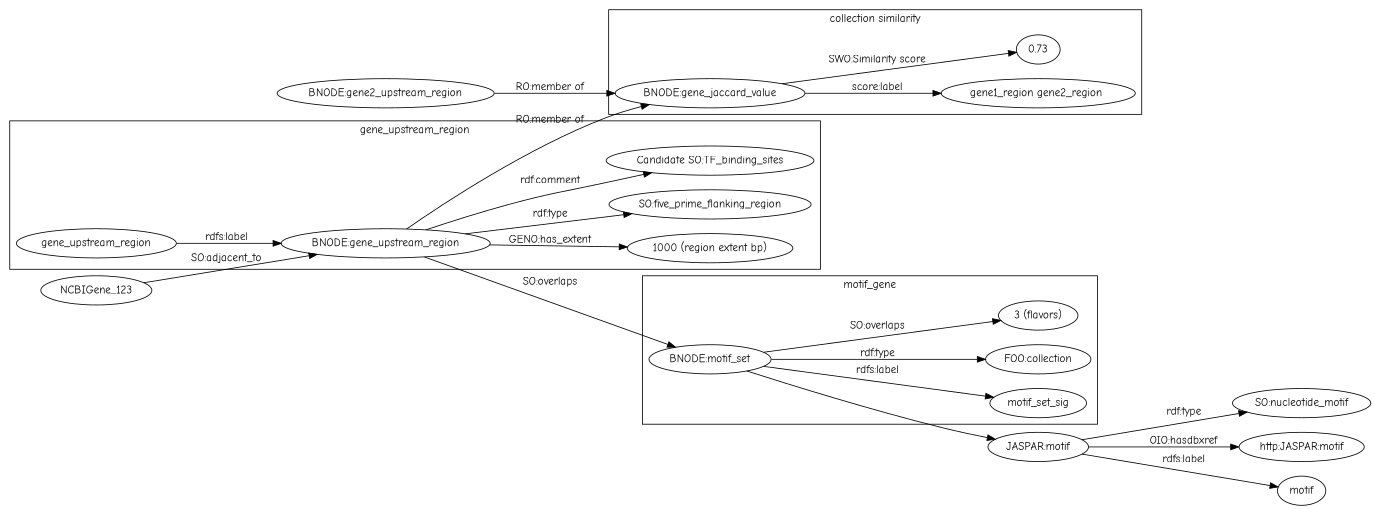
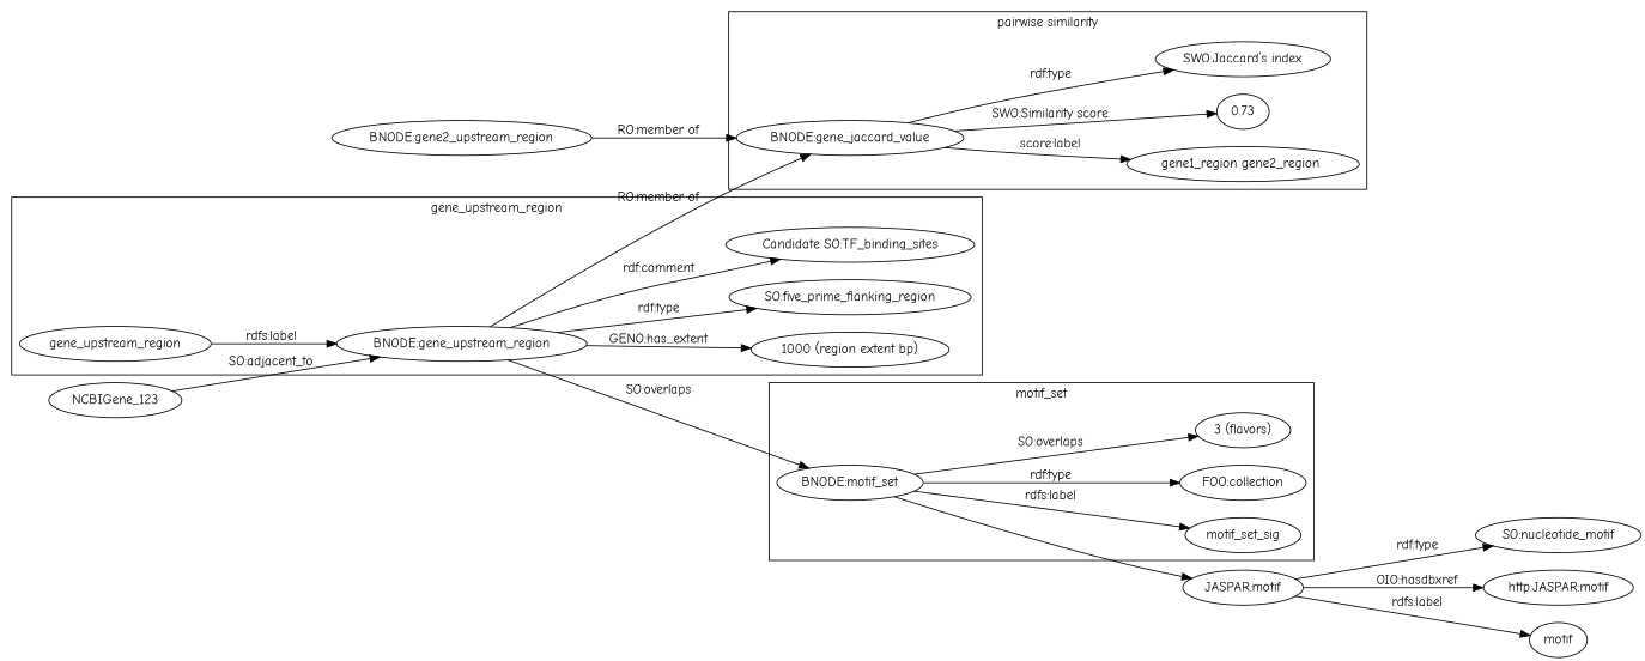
  digraph {
    compound=true
    fontname="Comic Neue"
    rankdir=LR
    title=JASPAR_target_model
    node [fontname="Comic Neue"]
    edge [fontname="Comic Neue"]
    "BNODE:gene_upstream_region"
    gene_upstream_region
    "1000 (region extent bp)"
    "SO:five_prime_flanking_region"
    "Candidate SO:TF_binding_sites"
    "BNODE:motif_set"
    motif_set_sig
    "FOO:collection"
    "3 (flavors)"
    "BNODE:gene_jaccard_value"
    "gene1_region gene2_region "
    0.73
+   "SWO:Jaccard’s index"
    "JASPAR:motif"
    NCBIGene_123
    "SO:nucleotide_motif"
    "http:JASPAR:motif"
    motif
    "BNODE:gene2_upstream_region"
    subgraph cluster_1 {
      label=gene_upstream_region
      "BNODE:gene_upstream_region"
      gene_upstream_region
      "1000 (region extent bp)"
      "SO:five_prime_flanking_region"
      "Candidate SO:TF_binding_sites"
    }
    subgraph cluster_2 {
-     label=motif_gene
+     label=motif_set
      "BNODE:motif_set"
      motif_set_sig
      "FOO:collection"
      "3 (flavors)"
    }
    subgraph cluster_3 {
-     label="collection similarity"
+     label="pairwise similarity"
      "BNODE:gene_jaccard_value"
      "gene1_region gene2_region "
      0.73
+     "SWO:Jaccard’s index"
    }
    "BNODE:gene_upstream_region" -> "1000 (region extent bp)" [label="GENO:has_extent"]
    "BNODE:gene_upstream_region" -> "SO:five_prime_flanking_region" [label="rdf:type"]
    "BNODE:gene_upstream_region" -> "Candidate SO:TF_binding_sites" [label="rdf:comment"]
    "BNODE:gene_upstream_region" -> "BNODE:motif_set" [label="SO:overlaps"]
    "BNODE:gene_upstream_region" -> "BNODE:gene_jaccard_value" [label="RO:member of"]
    gene_upstream_region -> "BNODE:gene_upstream_region" [label="rdfs:label"]
    "BNODE:motif_set" -> motif_set_sig [label="rdfs:label"]
    "BNODE:motif_set" -> "FOO:collection" [label="rdf:type"]
    "BNODE:motif_set" -> "3 (flavors)" [label="SO:overlaps"]
    "BNODE:motif_set" -> "JASPAR:motif"
    "BNODE:gene_jaccard_value" -> "gene1_region gene2_region " [label="score:label"]
    "BNODE:gene_jaccard_value" -> 0.73 [label="SWO:Similarity score"]
+   "BNODE:gene_jaccard_value" -> "SWO:Jaccard’s index" [label="rdf:type"]
    "JASPAR:motif" -> "SO:nucleotide_motif" [label="rdf:type"]
    "JASPAR:motif" -> "http:JASPAR:motif" [label="OIO:hasdbxref"]
    "JASPAR:motif" -> motif [label="rdfs:label"]
    NCBIGene_123 -> "BNODE:gene_upstream_region" [label="SO:adjacent_to"]
    "BNODE:gene2_upstream_region" -> "BNODE:gene_jaccard_value" [label="RO:member of"]
  }
